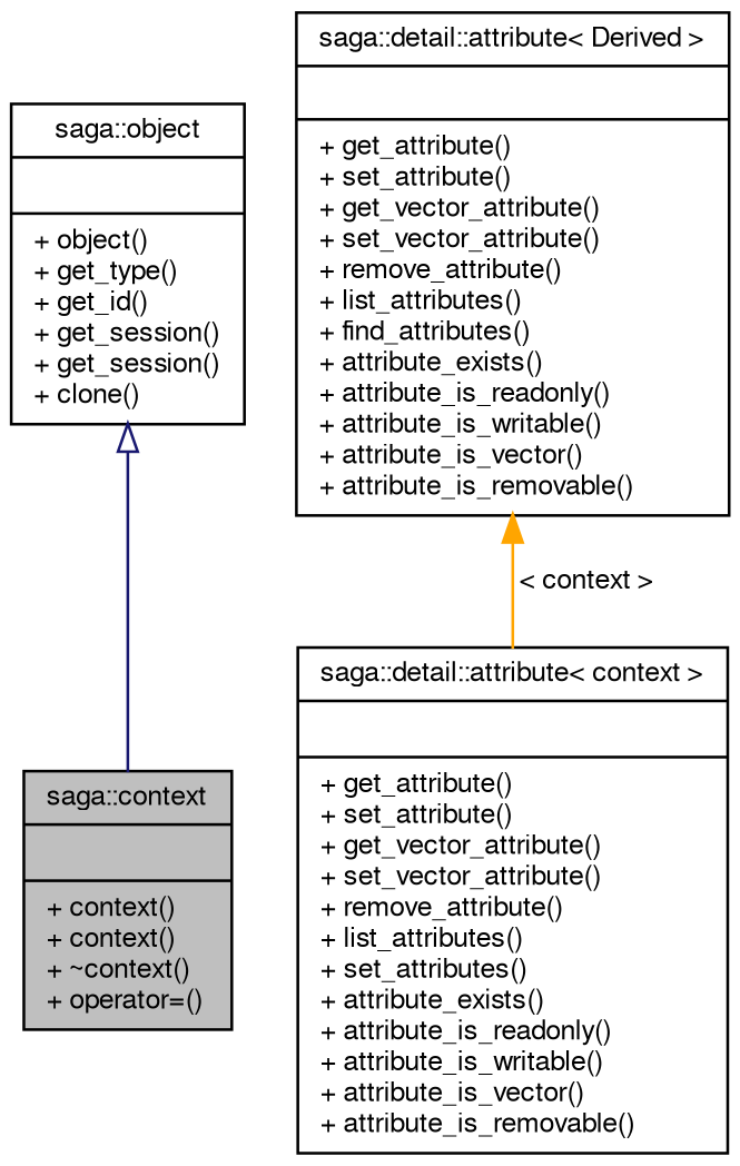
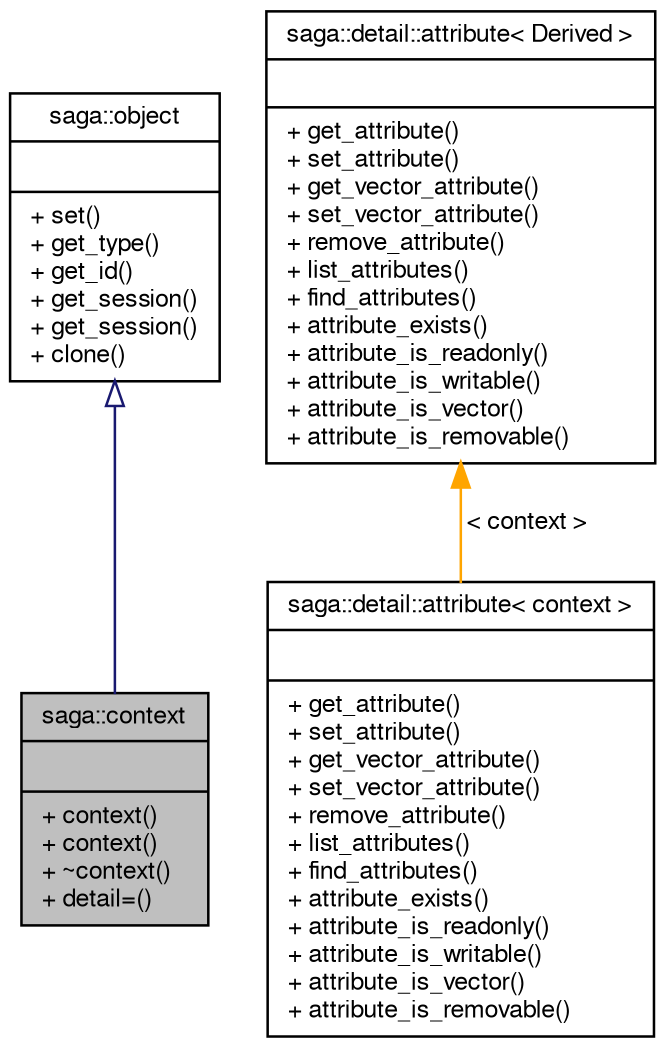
  digraph {
    node [color=black fontname=FreeSans fontsize=10 shape=record]
    edge [dir=back fontname=FreeSans fontsize=10 labelfontname=FreeSans labelfontsize=10 style=solid]
-   n1 [fillcolor=grey75 fontcolor=black height=0.2 label="{saga::context\n||+ context()\l+ context()\l+ ~context()\l+ operator=()\l}" style=filled width=0.4]
-   n2 [height=0.2 label="{saga::object\n||+ object()\l+ get_type()\l+ get_id()\l+ get_session()\l+ get_session()\l+ clone()\l}" width=0.4]
-   n3 [height=0.2 label="{saga::detail::attribute\< context \>\n||+ get_attribute()\l+ set_attribute()\l+ get_vector_attribute()\l+ set_vector_attribute()\l+ remove_attribute()\l+ list_attributes()\l+ set_attributes()\l+ attribute_exists()\l+ attribute_is_readonly()\l+ attribute_is_writable()\l+ attribute_is_vector()\l+ attribute_is_removable()\l}" width=0.4]
+   n1 [fillcolor=grey75 fontcolor=black height=0.2 label="{saga::context\n||+ context()\l+ context()\l+ ~context()\l+ detail=()\l}" style=filled width=0.4]
+   n2 [height=0.2 label="{saga::object\n||+ set()\l+ get_type()\l+ get_id()\l+ get_session()\l+ get_session()\l+ clone()\l}" width=0.4]
+   n3 [height=0.2 label="{saga::detail::attribute\< context \>\n||+ get_attribute()\l+ set_attribute()\l+ get_vector_attribute()\l+ set_vector_attribute()\l+ remove_attribute()\l+ list_attributes()\l+ find_attributes()\l+ attribute_exists()\l+ attribute_is_readonly()\l+ attribute_is_writable()\l+ attribute_is_vector()\l+ attribute_is_removable()\l}" width=0.4]
    n4 [height=0.2 label="{saga::detail::attribute\< Derived \>\n||+ get_attribute()\l+ set_attribute()\l+ get_vector_attribute()\l+ set_vector_attribute()\l+ remove_attribute()\l+ list_attributes()\l+ find_attributes()\l+ attribute_exists()\l+ attribute_is_readonly()\l+ attribute_is_writable()\l+ attribute_is_vector()\l+ attribute_is_removable()\l}" width=0.4]
    n2 -> n1 [arrowtail=onormal color=midnightblue]
    n4 -> n3 [color=orange label=" \< context \>"]
  }
